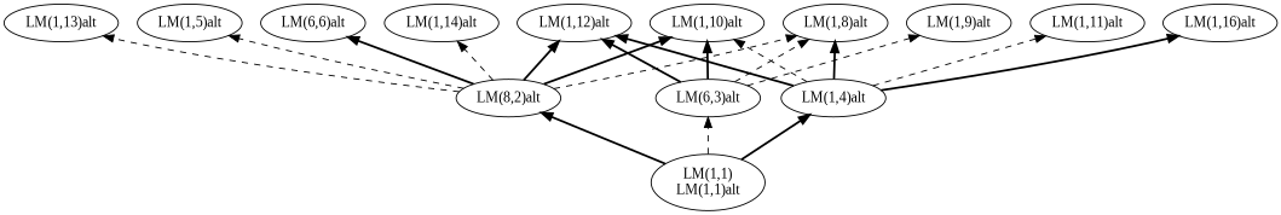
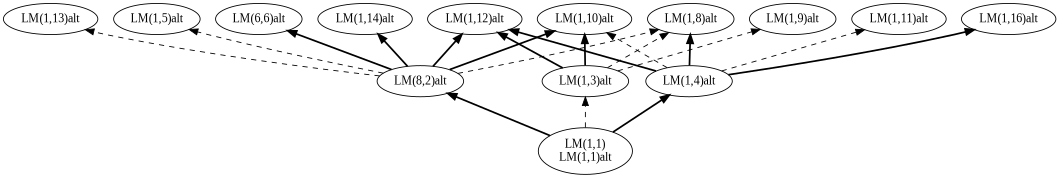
  digraph {
    fontname="Liberation Serif"
    rankdir=BT
    node [fontname="Liberation Serif"]
    edge [fontname="Liberation Serif" style=bold]
    n1 [label="LM(1,12)alt"]
    n2 [label="LM(6,6)alt"]
    n3 [label="LM(1,11)alt"]
    n4 [label="LM(1,9)alt"]
    n5 [label="LM(1,1)\nLM(1,1)alt"]
    n6 [label="LM(8,2)alt"]
    n7 [label="LM(1,4)alt"]
-   n8 [label="LM(6,3)alt"]
+   n8 [label="LM(1,3)alt"]
    n9 [label="LM(1,14)alt"]
    n10 [label="LM(1,13)alt"]
    n11 [label="LM(1,10)alt"]
    n12 [label="LM(1,8)alt"]
    n13 [label="LM(1,5)alt"]
    n14 [label="LM(1,16)alt"]
    n5 -> n6
    n5 -> n7
    n5 -> n8 [style=dashed]
    n6 -> n1
    n6 -> n2
-   n6 -> n9 [style=dashed]
+   n6 -> n9
    n6 -> n10 [style=dashed]
    n6 -> n11
    n6 -> n12 [style=dashed]
    n6 -> n13 [style=dashed]
    n7 -> n1
    n7 -> n3 [style=dashed]
    n7 -> n11 [style=dashed]
    n7 -> n12
    n7 -> n14
    n8 -> n1
    n8 -> n4 [style=dashed]
    n8 -> n11
    n8 -> n12 [style=dashed]
  }
